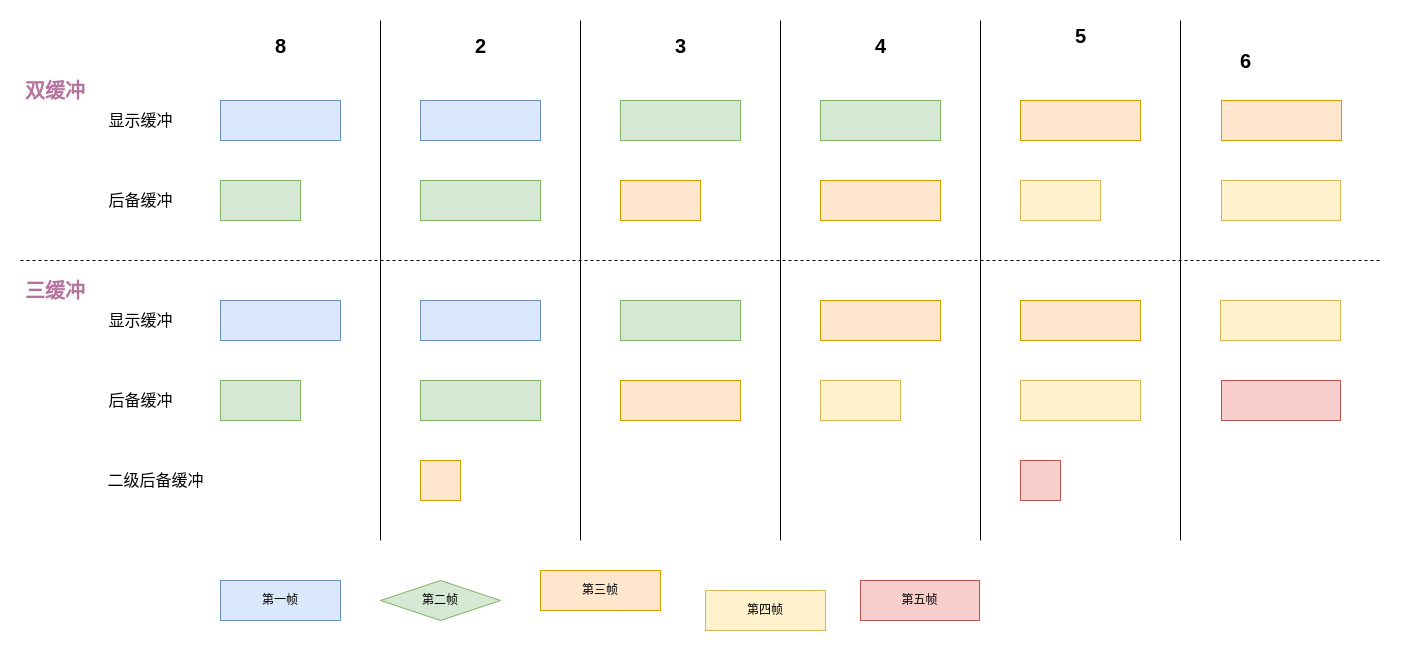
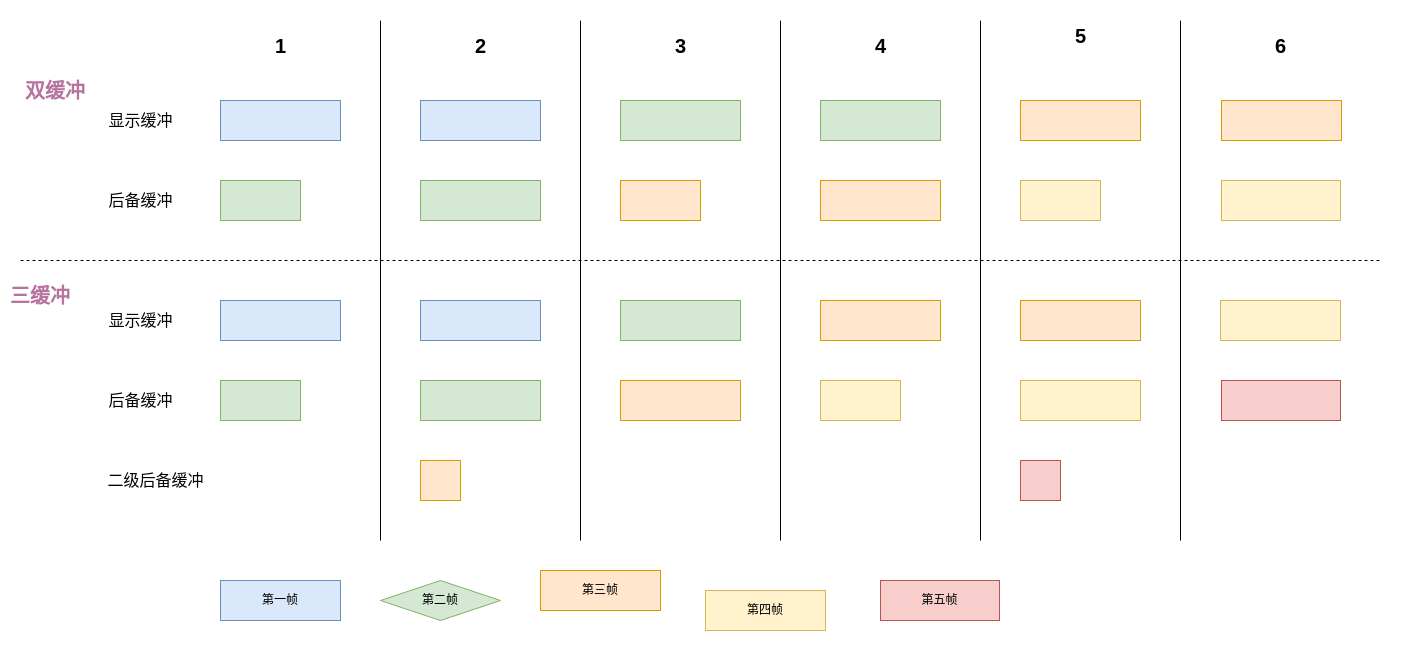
  <mxCell id="0" />
  <mxCell id="1" parent="0" />
  <mxCell id="2" value="" style="rounded=0;whiteSpace=wrap;html=1;fillColor=#dae8fc;strokeColor=#6c8ebf;" vertex="1" parent="1"><mxGeometry x="220" y="100" width="120" height="40" as="geometry" /></mxCell>
  <mxCell id="3" value="" style="endArrow=none;html=1;" edge="1" parent="1"><mxGeometry width="50" height="50" relative="1" as="geometry"><mxPoint x="380" y="540" as="sourcePoint" /><mxPoint x="380" y="20" as="targetPoint" /></mxGeometry></mxCell>
  <mxCell id="4" value="" style="rounded=0;whiteSpace=wrap;html=1;fillColor=#d5e8d4;strokeColor=#82b366;" vertex="1" parent="1"><mxGeometry x="220" y="180" width="80" height="40" as="geometry" /></mxCell>
  <mxCell id="5" value="" style="rounded=0;whiteSpace=wrap;html=1;fillColor=#dae8fc;strokeColor=#6c8ebf;" vertex="1" parent="1"><mxGeometry x="420" y="100" width="120" height="40" as="geometry" /></mxCell>
  <mxCell id="6" value="" style="rounded=0;whiteSpace=wrap;html=1;fillColor=#d5e8d4;strokeColor=#82b366;" vertex="1" parent="1"><mxGeometry x="420" y="180" width="120" height="40" as="geometry" /></mxCell>
  <mxCell id="7" value="" style="endArrow=none;html=1;" edge="1" parent="1"><mxGeometry width="50" height="50" relative="1" as="geometry"><mxPoint x="580" y="540" as="sourcePoint" /><mxPoint x="580" y="20" as="targetPoint" /></mxGeometry></mxCell>
  <mxCell id="8" value="" style="rounded=0;whiteSpace=wrap;html=1;fillColor=#d5e8d4;strokeColor=#82b366;" vertex="1" parent="1"><mxGeometry x="620" y="100" width="120" height="40" as="geometry" /></mxCell>
  <mxCell id="9" value="" style="rounded=0;whiteSpace=wrap;html=1;fillColor=#ffe6cc;strokeColor=#d79b00;" vertex="1" parent="1"><mxGeometry x="620" y="180" width="80" height="40" as="geometry" /></mxCell>
  <mxCell id="10" value="" style="endArrow=none;html=1;" edge="1" parent="1"><mxGeometry width="50" height="50" relative="1" as="geometry"><mxPoint x="780" y="540" as="sourcePoint" /><mxPoint x="780" y="20" as="targetPoint" /></mxGeometry></mxCell>
  <mxCell id="11" value="" style="rounded=0;whiteSpace=wrap;html=1;fillColor=#d5e8d4;strokeColor=#82b366;" vertex="1" parent="1"><mxGeometry x="820" y="100" width="120" height="40" as="geometry" /></mxCell>
  <mxCell id="12" value="" style="rounded=0;whiteSpace=wrap;html=1;fillColor=#ffe6cc;strokeColor=#d79b00;" vertex="1" parent="1"><mxGeometry x="1020" y="100" width="120" height="40" as="geometry" /></mxCell>
  <mxCell id="13" value="" style="endArrow=none;html=1;" edge="1" parent="1"><mxGeometry width="50" height="50" relative="1" as="geometry"><mxPoint x="980" y="540" as="sourcePoint" /><mxPoint x="980" y="20" as="targetPoint" /></mxGeometry></mxCell>
  <mxCell id="14" value="" style="rounded=0;whiteSpace=wrap;html=1;fillColor=#ffe6cc;strokeColor=#d79b00;" vertex="1" parent="1"><mxGeometry x="820" y="180" width="120" height="40" as="geometry" /></mxCell>
  <mxCell id="15" value="" style="rounded=0;whiteSpace=wrap;html=1;fillColor=#fff2cc;strokeColor=#d6b656;" vertex="1" parent="1"><mxGeometry x="1020" y="180" width="80" height="40" as="geometry" /></mxCell>
  <mxCell id="16" value="" style="rounded=0;whiteSpace=wrap;html=1;fillColor=#dae8fc;strokeColor=#6c8ebf;" vertex="1" parent="1"><mxGeometry x="220" y="300" width="120" height="40" as="geometry" /></mxCell>
  <mxCell id="17" value="" style="rounded=0;whiteSpace=wrap;html=1;fillColor=#d5e8d4;strokeColor=#82b366;" vertex="1" parent="1"><mxGeometry x="220" y="380" width="80" height="40" as="geometry" /></mxCell>
  <mxCell id="18" value="" style="rounded=0;whiteSpace=wrap;html=1;fillColor=#dae8fc;strokeColor=#6c8ebf;" vertex="1" parent="1"><mxGeometry x="420" y="300" width="120" height="40" as="geometry" /></mxCell>
  <mxCell id="19" value="" style="rounded=0;whiteSpace=wrap;html=1;fillColor=#d5e8d4;strokeColor=#82b366;" vertex="1" parent="1"><mxGeometry x="420" y="380" width="120" height="40" as="geometry" /></mxCell>
  <mxCell id="20" value="" style="rounded=0;whiteSpace=wrap;html=1;fillColor=#ffe6cc;strokeColor=#d79b00;" vertex="1" parent="1"><mxGeometry x="420" y="460" width="40" height="40" as="geometry" /></mxCell>
  <mxCell id="21" value="显示缓冲" style="text;html=1;resizable=0;autosize=1;align=center;verticalAlign=middle;points=[];fillColor=none;strokeColor=none;rounded=0;fontSize=16;" vertex="1" parent="1"><mxGeometry x="100" y="110" width="80" height="20" as="geometry" /></mxCell>
  <mxCell id="22" value="后备缓冲" style="text;html=1;resizable=0;autosize=1;align=center;verticalAlign=middle;points=[];fillColor=none;strokeColor=none;rounded=0;fontSize=16;" vertex="1" parent="1"><mxGeometry x="100" y="190" width="80" height="20" as="geometry" /></mxCell>
  <mxCell id="23" value="显示缓冲" style="text;html=1;resizable=0;autosize=1;align=center;verticalAlign=middle;points=[];fillColor=none;strokeColor=none;rounded=0;fontSize=16;" vertex="1" parent="1"><mxGeometry x="100" y="310" width="80" height="20" as="geometry" /></mxCell>
  <mxCell id="24" value="后备缓冲" style="text;html=1;resizable=0;autosize=1;align=center;verticalAlign=middle;points=[];fillColor=none;strokeColor=none;rounded=0;fontSize=16;" vertex="1" parent="1"><mxGeometry x="100" y="390" width="80" height="20" as="geometry" /></mxCell>
  <mxCell id="25" value="二级后备缓冲" style="text;html=1;resizable=0;autosize=1;align=center;verticalAlign=middle;points=[];fillColor=none;strokeColor=none;rounded=0;fontSize=16;" vertex="1" parent="1"><mxGeometry x="100" y="470" width="110" height="20" as="geometry" /></mxCell>
  <mxCell id="26" value="" style="rounded=0;whiteSpace=wrap;html=1;fillColor=#d5e8d4;strokeColor=#82b366;" vertex="1" parent="1"><mxGeometry x="620" y="300" width="120" height="40" as="geometry" /></mxCell>
  <mxCell id="27" value="" style="rounded=0;whiteSpace=wrap;html=1;fillColor=#ffe6cc;strokeColor=#d79b00;" vertex="1" parent="1"><mxGeometry x="620" y="380" width="120" height="40" as="geometry" /></mxCell>
  <mxCell id="28" value="" style="rounded=0;whiteSpace=wrap;html=1;fillColor=#ffe6cc;strokeColor=#d79b00;" vertex="1" parent="1"><mxGeometry x="820" y="300" width="120" height="40" as="geometry" /></mxCell>
  <mxCell id="29" value="" style="rounded=0;whiteSpace=wrap;html=1;fillColor=#fff2cc;strokeColor=#d6b656;" vertex="1" parent="1"><mxGeometry x="1020" y="380" width="120" height="40" as="geometry" /></mxCell>
  <mxCell id="30" value="" style="rounded=0;whiteSpace=wrap;html=1;fillColor=#ffe6cc;strokeColor=#d79b00;" vertex="1" parent="1"><mxGeometry x="1020" y="300" width="120" height="40" as="geometry" /></mxCell>
  <mxCell id="31" value="" style="rounded=0;whiteSpace=wrap;html=1;fillColor=#fff2cc;strokeColor=#d6b656;" vertex="1" parent="1"><mxGeometry x="820" y="380" width="80" height="40" as="geometry" /></mxCell>
  <mxCell id="32" value="" style="rounded=0;whiteSpace=wrap;html=1;fillColor=#f8cecc;strokeColor=#b85450;" vertex="1" parent="1"><mxGeometry x="1020" y="460" width="40" height="40" as="geometry" /></mxCell>
  <mxCell id="33" value="" style="endArrow=none;html=1;" edge="1" parent="1"><mxGeometry width="50" height="50" relative="1" as="geometry"><mxPoint x="1180" y="540" as="sourcePoint" /><mxPoint x="1180" y="20" as="targetPoint" /></mxGeometry></mxCell>
  <mxCell id="34" value="" style="rounded=0;whiteSpace=wrap;html=1;fillColor=#ffe6cc;strokeColor=#d79b00;" vertex="1" parent="1"><mxGeometry x="1221" y="100" width="120" height="40" as="geometry" /></mxCell>
  <mxCell id="35" value="" style="rounded=0;whiteSpace=wrap;html=1;fillColor=#fff2cc;strokeColor=#d6b656;" vertex="1" parent="1"><mxGeometry x="1221" y="180" width="119" height="40" as="geometry" /></mxCell>
  <mxCell id="36" value="" style="rounded=0;whiteSpace=wrap;html=1;fillColor=#fff2cc;strokeColor=#d6b656;" vertex="1" parent="1"><mxGeometry x="1220" y="300" width="120" height="40" as="geometry" /></mxCell>
  <mxCell id="37" value="" style="rounded=0;whiteSpace=wrap;html=1;fillColor=#f8cecc;strokeColor=#b85450;" vertex="1" parent="1"><mxGeometry x="1221" y="380" width="119" height="40" as="geometry" /></mxCell>
- <mxCell id="38" value="8" style="text;html=1;resizable=0;autosize=1;align=center;verticalAlign=middle;points=[];fillColor=none;strokeColor=none;rounded=0;fontSize=20;fontStyle=1" vertex="1" parent="1"><mxGeometry x="265" y="30" width="30" height="30" as="geometry" /></mxCell>
+ <mxCell id="38" value="1" style="text;html=1;resizable=0;autosize=1;align=center;verticalAlign=middle;points=[];fillColor=none;strokeColor=none;rounded=0;fontSize=20;fontStyle=1" vertex="1" parent="1"><mxGeometry x="265" y="30" width="30" height="30" as="geometry" /></mxCell>
  <mxCell id="39" value="2" style="text;html=1;resizable=0;autosize=1;align=center;verticalAlign=middle;points=[];fillColor=none;strokeColor=none;rounded=0;fontSize=20;fontStyle=1" vertex="1" parent="1"><mxGeometry x="465" y="30" width="30" height="30" as="geometry" /></mxCell>
  <mxCell id="40" value="3" style="text;html=1;resizable=0;autosize=1;align=center;verticalAlign=middle;points=[];fillColor=none;strokeColor=none;rounded=0;fontSize=20;fontStyle=1" vertex="1" parent="1"><mxGeometry x="665" y="30" width="30" height="30" as="geometry" /></mxCell>
  <mxCell id="41" value="4" style="text;html=1;resizable=0;autosize=1;align=center;verticalAlign=middle;points=[];fillColor=none;strokeColor=none;rounded=0;fontSize=20;fontStyle=1" vertex="1" parent="1"><mxGeometry x="865" y="30" width="30" height="30" as="geometry" /></mxCell>
  <mxCell id="42" value="5" style="text;html=1;resizable=0;autosize=1;align=center;verticalAlign=middle;points=[];fillColor=none;strokeColor=none;rounded=0;fontSize=20;fontStyle=1" vertex="1" parent="1"><mxGeometry x="1065" y="20" width="30" height="30" as="geometry" /></mxCell>
- <mxCell id="43" value="6" style="text;html=1;resizable=0;autosize=1;align=center;verticalAlign=middle;points=[];fillColor=none;strokeColor=none;rounded=0;fontSize=20;fontStyle=1" vertex="1" parent="1"><mxGeometry x="1230" y="45" width="30" height="30" as="geometry" /></mxCell>
+ <mxCell id="43" value="6" style="text;html=1;resizable=0;autosize=1;align=center;verticalAlign=middle;points=[];fillColor=none;strokeColor=none;rounded=0;fontSize=20;fontStyle=1" vertex="1" parent="1"><mxGeometry x="1265" y="30" width="30" height="30" as="geometry" /></mxCell>
  <mxCell id="44" value="第一帧" style="rounded=0;whiteSpace=wrap;html=1;fillColor=#dae8fc;strokeColor=#6c8ebf;" vertex="1" parent="1"><mxGeometry x="220" y="580" width="120" height="40" as="geometry" /></mxCell>
  <mxCell id="45" value="第二帧" style="rhombus;whiteSpace=wrap;html=1;fillColor=#d5e8d4;strokeColor=#82b366;" vertex="1" parent="1"><mxGeometry x="380" y="580" width="120" height="40" as="geometry" /></mxCell>
  <mxCell id="46" value="第三帧" style="rounded=0;whiteSpace=wrap;html=1;fillColor=#ffe6cc;strokeColor=#d79b00;" vertex="1" parent="1"><mxGeometry x="540" y="570" width="120" height="40" as="geometry" /></mxCell>
  <mxCell id="47" value="第四帧" style="rounded=0;whiteSpace=wrap;html=1;fillColor=#fff2cc;strokeColor=#d6b656;" vertex="1" parent="1"><mxGeometry x="705" y="590" width="120" height="40" as="geometry" /></mxCell>
- <mxCell id="48" value="第五帧" style="rounded=0;whiteSpace=wrap;html=1;fillColor=#f8cecc;strokeColor=#b85450;" vertex="1" parent="1"><mxGeometry x="860" y="580" width="119" height="40" as="geometry" /></mxCell>
+ <mxCell id="48" value="第五帧" style="rounded=0;whiteSpace=wrap;html=1;fillColor=#f8cecc;strokeColor=#b85450;" vertex="1" parent="1"><mxGeometry x="880" y="580" width="119" height="40" as="geometry" /></mxCell>
  <mxCell id="49" value="" style="endArrow=none;dashed=1;html=1;fontSize=20;" edge="1" parent="1"><mxGeometry width="50" height="50" relative="1" as="geometry"><mxPoint x="20" y="260" as="sourcePoint" /><mxPoint x="1380" y="260" as="targetPoint" /></mxGeometry></mxCell>
- <mxCell id="50" value="三缓冲" style="text;html=1;strokeColor=none;fillColor=none;align=center;verticalAlign=middle;whiteSpace=wrap;rounded=0;fontSize=20;fontColor=#B5739D;fontStyle=1" vertex="1" parent="1"><mxGeometry x="20" y="280" width="70" height="20" as="geometry" /></mxCell>
+ <mxCell id="50" value="三缓冲" style="text;html=1;strokeColor=none;fillColor=none;align=center;verticalAlign=middle;whiteSpace=wrap;rounded=0;fontSize=20;fontColor=#B5739D;fontStyle=1" vertex="1" parent="1"><mxGeometry x="5" y="285" width="70" height="20" as="geometry" /></mxCell>
  <mxCell id="51" value="双缓冲" style="text;html=1;strokeColor=none;fillColor=none;align=center;verticalAlign=middle;whiteSpace=wrap;rounded=0;fontSize=20;fontColor=#B5739D;fontStyle=1" vertex="1" parent="1"><mxGeometry x="20" y="80" width="70" height="20" as="geometry" /></mxCell>
